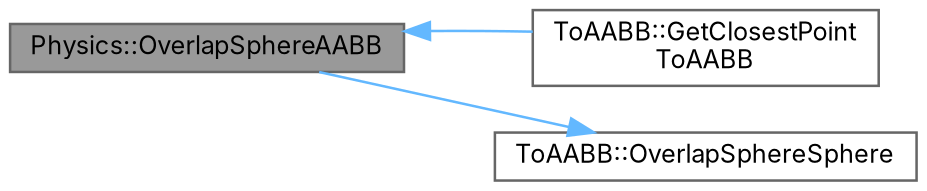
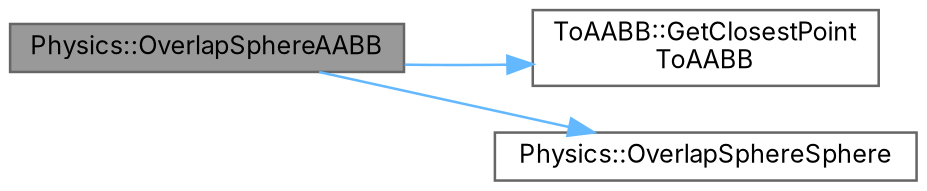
  digraph {
    fontname=Inter
    rankdir=LR
    node [color=grey40 fillcolor=white fontname=Inter fontsize=10 shape=box style=filled]
    edge [color=steelblue1 fontname=Inter fontsize=10 labelfontname=Helvetica labelfontsize=10 style=solid]
    n1 [color=gray40 fillcolor=grey60 fontcolor=black height=0.2 label="Physics::OverlapSphereAABB" width=0.4]
    n2 [height=0.2 label="ToAABB::GetClosestPoint\lToAABB" width=0.4]
-   n3 [height=0.2 label="ToAABB::OverlapSphereSphere" width=0.4]
-   n2 -> n1
+   n3 [height=0.2 label="Physics::OverlapSphereSphere" width=0.4]
+   n1 -> n2
    n1 -> n3
  }
